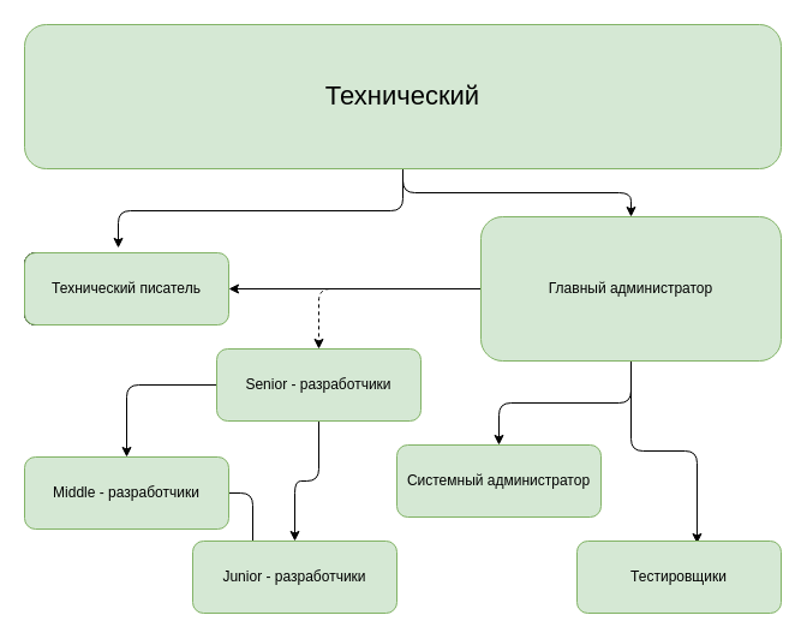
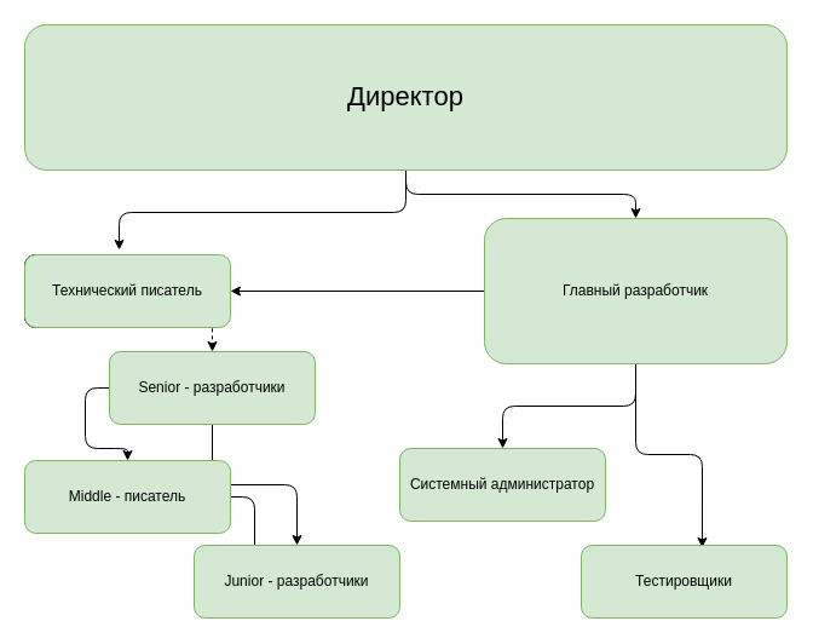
  <mxCell id="0" />
  <mxCell id="1" parent="0" />
  <mxCell id="2" style="edgeStyle=orthogonalEdgeStyle;rounded=1;orthogonalLoop=1;jettySize=auto;html=1;exitX=0;exitY=0.5;exitDx=0;exitDy=0;entryX=1;entryY=0.5;entryDx=0;entryDy=0;" edge="1" parent="1" source="6" target="14"><mxGeometry relative="1" as="geometry" /></mxCell>
  <mxCell id="3" style="edgeStyle=orthogonalEdgeStyle;rounded=1;orthogonalLoop=1;jettySize=auto;html=1;entryX=0.5;entryY=0;entryDx=0;entryDy=0;dashed=1;" edge="1" parent="1" source="6" target="13"><mxGeometry relative="1" as="geometry" /></mxCell>
  <mxCell id="4" style="edgeStyle=orthogonalEdgeStyle;rounded=1;orthogonalLoop=1;jettySize=auto;html=1;entryX=0.588;entryY=0.033;entryDx=0;entryDy=0;entryPerimeter=0;" edge="1" parent="1" source="6" target="9"><mxGeometry relative="1" as="geometry"><Array as="points"><mxPoint x="525" y="375" /><mxPoint x="580" y="375" /></Array></mxGeometry></mxCell>
  <mxCell id="5" style="edgeStyle=orthogonalEdgeStyle;rounded=1;orthogonalLoop=1;jettySize=auto;html=1;" edge="1" parent="1" source="6" target="8"><mxGeometry relative="1" as="geometry" /></mxCell>
- <mxCell id="6" value="Главный администратор" style="rounded=1;whiteSpace=wrap;html=1;fillColor=#d5e8d4;strokeColor=#82b366;" vertex="1" parent="1"><mxGeometry x="400" y="180" width="250" height="120" as="geometry" /></mxCell>
+ <mxCell id="6" value="Главный разработчик" style="rounded=1;whiteSpace=wrap;html=1;fillColor=#d5e8d4;strokeColor=#82b366;" vertex="1" parent="1"><mxGeometry x="400" y="180" width="250" height="120" as="geometry" /></mxCell>
  <mxCell id="7" value="Технический писатель" style="rounded=1;whiteSpace=wrap;html=1;" vertex="1" parent="1"><mxGeometry x="20" y="210" width="120" height="60" as="geometry" /></mxCell>
  <mxCell id="8" value="Системный администратор" style="rounded=1;whiteSpace=wrap;html=1;fillColor=#d5e8d4;strokeColor=#82b366;" vertex="1" parent="1"><mxGeometry x="330" y="370" width="170" height="60" as="geometry" /></mxCell>
  <mxCell id="9" value="Тестировщики" style="rounded=1;whiteSpace=wrap;html=1;fillColor=#d5e8d4;strokeColor=#82b366;" vertex="1" parent="1"><mxGeometry x="480" y="450" width="170" height="60" as="geometry" /></mxCell>
  <mxCell id="10" value="Технический писатель" style="rounded=1;whiteSpace=wrap;html=1;" vertex="1" parent="1"><mxGeometry x="20" y="210" width="120" height="60" as="geometry" /></mxCell>
  <mxCell id="11" style="edgeStyle=orthogonalEdgeStyle;rounded=1;orthogonalLoop=1;jettySize=auto;html=1;exitX=0;exitY=0.5;exitDx=0;exitDy=0;entryX=0.5;entryY=0;entryDx=0;entryDy=0;" edge="1" parent="1" source="13" target="16"><mxGeometry relative="1" as="geometry" /></mxCell>
  <mxCell id="12" style="edgeStyle=orthogonalEdgeStyle;rounded=1;orthogonalLoop=1;jettySize=auto;html=1;entryX=0.5;entryY=0;entryDx=0;entryDy=0;" edge="1" parent="1" source="13" target="17"><mxGeometry relative="1" as="geometry" /></mxCell>
- <mxCell id="13" value="Senior - разработчики" style="rounded=1;whiteSpace=wrap;html=1;fillColor=#d5e8d4;strokeColor=#82b366;" vertex="1" parent="1"><mxGeometry x="180" y="290" width="170" height="60" as="geometry" /></mxCell>
+ <mxCell id="13" value="Senior - разработчики" style="rounded=1;whiteSpace=wrap;html=1;fillColor=#d5e8d4;strokeColor=#82b366;" vertex="1" parent="1"><mxGeometry x="90" y="290" width="170" height="60" as="geometry" /></mxCell>
  <mxCell id="14" value="Технический писатель" style="rounded=1;whiteSpace=wrap;html=1;fillColor=#d5e8d4;strokeColor=#82b366;" vertex="1" parent="1"><mxGeometry x="20" y="210" width="170" height="60" as="geometry" /></mxCell>
  <mxCell id="15" style="edgeStyle=orthogonalEdgeStyle;rounded=1;orthogonalLoop=1;jettySize=auto;html=1;entryX=0.25;entryY=0;entryDx=0;entryDy=0;exitX=1;exitY=0.5;exitDx=0;exitDy=0;" edge="1" parent="1" source="16" target="17"><mxGeometry relative="1" as="geometry" /></mxCell>
- <mxCell id="16" value="Middle - разработчики" style="rounded=1;whiteSpace=wrap;html=1;fillColor=#d5e8d4;strokeColor=#82b366;" vertex="1" parent="1"><mxGeometry x="20" y="380" width="170" height="60" as="geometry" /></mxCell>
+ <mxCell id="16" value="Middle - писатель" style="rounded=1;whiteSpace=wrap;html=1;fillColor=#d5e8d4;strokeColor=#82b366;" vertex="1" parent="1"><mxGeometry x="20" y="380" width="170" height="60" as="geometry" /></mxCell>
  <mxCell id="17" value="Junior - разработчики" style="rounded=1;whiteSpace=wrap;html=1;fillColor=#d5e8d4;strokeColor=#82b366;" vertex="1" parent="1"><mxGeometry x="160" y="450" width="170" height="60" as="geometry" /></mxCell>
  <mxCell id="18" style="edgeStyle=orthogonalEdgeStyle;rounded=1;orthogonalLoop=1;jettySize=auto;html=1;entryX=0.459;entryY=-0.067;entryDx=0;entryDy=0;entryPerimeter=0;fontSize=22;" edge="1" parent="1" source="20" target="14"><mxGeometry relative="1" as="geometry" /></mxCell>
  <mxCell id="19" style="edgeStyle=orthogonalEdgeStyle;rounded=1;orthogonalLoop=1;jettySize=auto;html=1;entryX=0.5;entryY=0;entryDx=0;entryDy=0;fontSize=22;" edge="1" parent="1" source="20" target="6"><mxGeometry relative="1" as="geometry" /></mxCell>
- <mxCell id="20" value="&lt;font style=&quot;font-size: 22px&quot;&gt;Технический&lt;/font&gt;" style="rounded=1;whiteSpace=wrap;html=1;fillColor=#d5e8d4;strokeColor=#82b366;" vertex="1" parent="1"><mxGeometry x="20" y="20" width="630" height="120" as="geometry" /></mxCell>
+ <mxCell id="20" value="&lt;font style=&quot;font-size: 22px&quot;&gt;Директор&lt;/font&gt;" style="rounded=1;whiteSpace=wrap;html=1;fillColor=#d5e8d4;strokeColor=#82b366;" vertex="1" parent="1"><mxGeometry x="20" y="20" width="630" height="120" as="geometry" /></mxCell>
